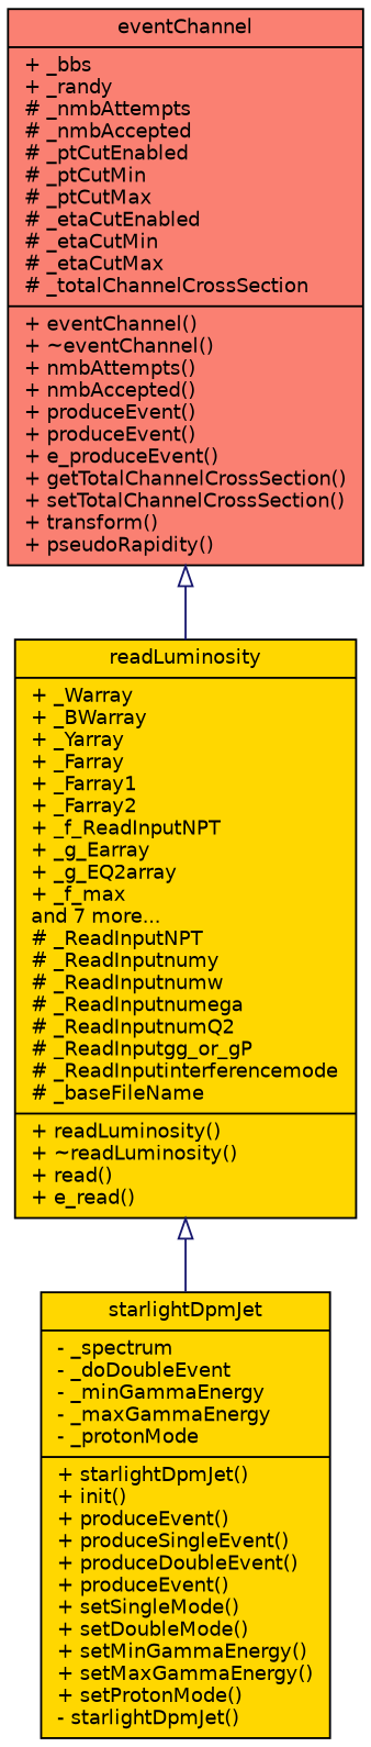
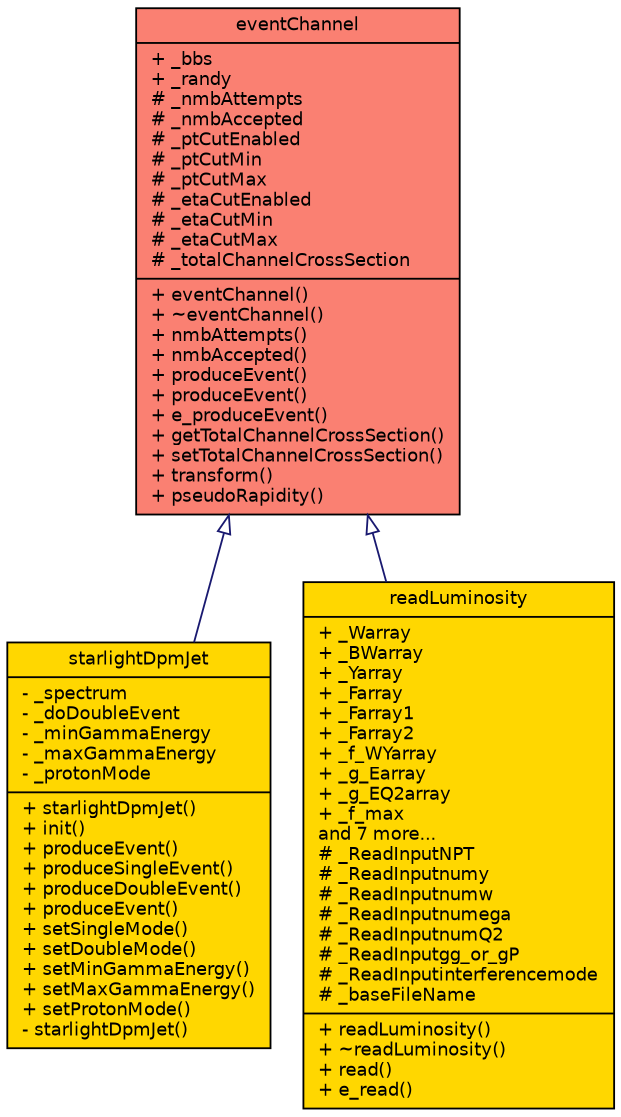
  digraph {
    node [color=black fillcolor=gold fontname=Helvetica fontsize=10 shape=record style=filled]
    edge [arrowtail=onormal color=midnightblue dir=back fontname=Helvetica fontsize=10 labelfontname=Helvetica labelfontsize=10 style=solid]
    n1 [fontcolor=black height=0.2 label="{starlightDpmJet\n|- _spectrum\l- _doDoubleEvent\l- _minGammaEnergy\l- _maxGammaEnergy\l- _protonMode\l|+ starlightDpmJet()\l+ init()\l+ produceEvent()\l+ produceSingleEvent()\l+ produceDoubleEvent()\l+ produceEvent()\l+ setSingleMode()\l+ setDoubleMode()\l+ setMinGammaEnergy()\l+ setMaxGammaEnergy()\l+ setProtonMode()\l- starlightDpmJet()\l}" width=0.4]
    n2 [fillcolor=salmon height=0.2 label="{eventChannel\n|+ _bbs\l+ _randy\l# _nmbAttempts\l# _nmbAccepted\l# _ptCutEnabled\l# _ptCutMin\l# _ptCutMax\l# _etaCutEnabled\l# _etaCutMin\l# _etaCutMax\l# _totalChannelCrossSection\l|+ eventChannel()\l+ ~eventChannel()\l+ nmbAttempts()\l+ nmbAccepted()\l+ produceEvent()\l+ produceEvent()\l+ e_produceEvent()\l+ getTotalChannelCrossSection()\l+ setTotalChannelCrossSection()\l+ transform()\l+ pseudoRapidity()\l}" width=0.4]
-   n3 [height=0.2 label="{readLuminosity\n|+ _Warray\l+ _BWarray\l+ _Yarray\l+ _Farray\l+ _Farray1\l+ _Farray2\l+ _f_ReadInputNPT\l+ _g_Earray\l+ _g_EQ2array\l+ _f_max\land 7 more...\l# _ReadInputNPT\l# _ReadInputnumy\l# _ReadInputnumw\l# _ReadInputnumega\l# _ReadInputnumQ2\l# _ReadInputgg_or_gP\l# _ReadInputinterferencemode\l# _baseFileName\l|+ readLuminosity()\l+ ~readLuminosity()\l+ read()\l+ e_read()\l}" width=0.4]
-   n3 -> n1
+   n3 [height=0.2 label="{readLuminosity\n|+ _Warray\l+ _BWarray\l+ _Yarray\l+ _Farray\l+ _Farray1\l+ _Farray2\l+ _f_WYarray\l+ _g_Earray\l+ _g_EQ2array\l+ _f_max\land 7 more...\l# _ReadInputNPT\l# _ReadInputnumy\l# _ReadInputnumw\l# _ReadInputnumega\l# _ReadInputnumQ2\l# _ReadInputgg_or_gP\l# _ReadInputinterferencemode\l# _baseFileName\l|+ readLuminosity()\l+ ~readLuminosity()\l+ read()\l+ e_read()\l}" width=0.4]
+   n2 -> n1
    n2 -> n3
  }
